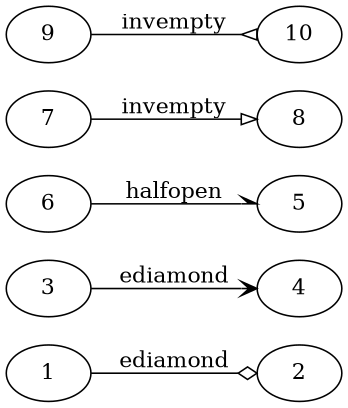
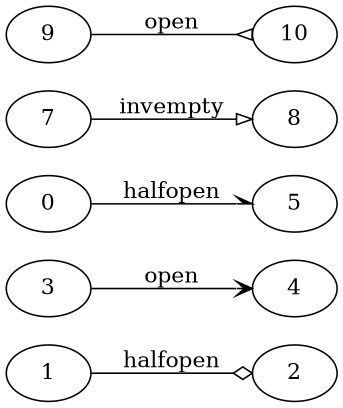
  digraph {
    rankdir=LR
    1
    2
    3
    4
-   6
+   6 [label=0]
    5
    7
    8
    9
    10
-   1 -> 2 [arrowhead=ediamond label=ediamond]
-   3 -> 4 [arrowhead=open label=ediamond]
+   1 -> 2 [arrowhead=ediamond label=halfopen]
+   3 -> 4 [arrowhead=open label=open]
    6 -> 5 [arrowhead=halfopen label=halfopen]
    7 -> 8 [arrowhead=empty label=invempty]
-   9 -> 10 [arrowhead=invempty label=invempty]
+   9 -> 10 [arrowhead=invempty label=open]
  }
